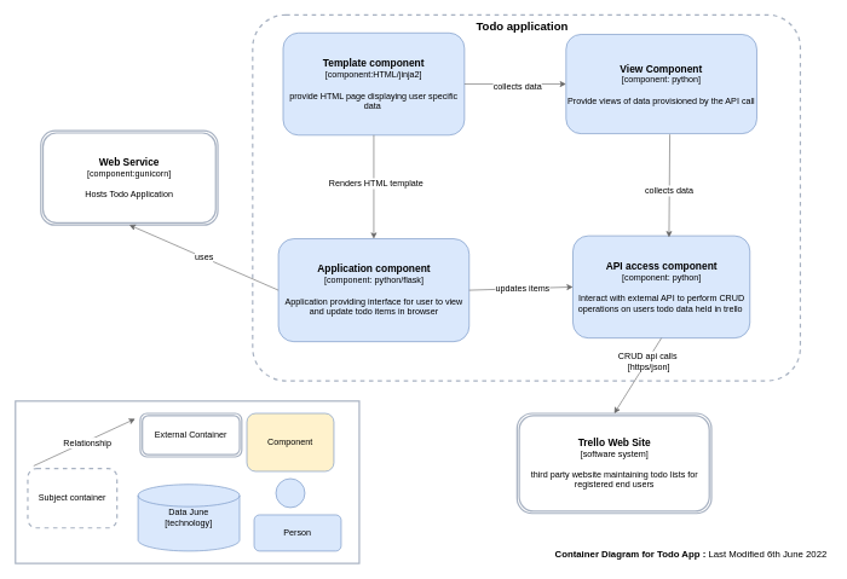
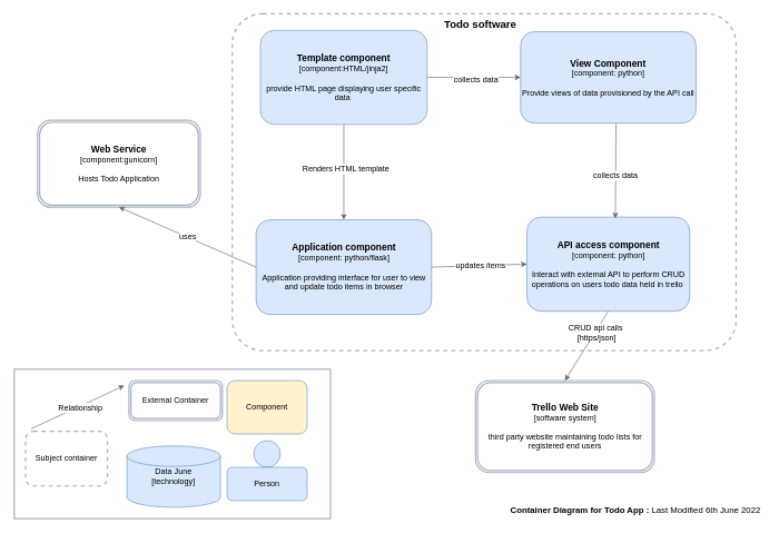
  <mxCell id="0" />
  <mxCell id="1" parent="0" />
  <mxCell id="2" value="" style="rounded=1;whiteSpace=wrap;html=1;strokeColor=#A8B2C2;strokeWidth=2;dashed=1;arcSize=9;" vertex="1" parent="1"><mxGeometry x="347" y="20" width="755" height="505" as="geometry" /></mxCell>
  <mxCell id="3" value="&lt;h1 style=&quot;font-size: 13px;&quot;&gt;Container Diagram for Todo App : &lt;span style=&quot;font-weight: normal;&quot;&gt;Last Modified 6th June 2022&lt;/span&gt;&lt;/h1&gt;" style="text;html=1;strokeColor=none;fillColor=none;spacing=5;spacingTop=-20;whiteSpace=wrap;overflow=hidden;rounded=0;fontSize=13;align=right;" parent="1" vertex="1"><mxGeometry x="547" y="758" width="597" height="19" as="geometry" /></mxCell>
  <mxCell id="4" value="" style="group" parent="1" vertex="1" connectable="0"><mxGeometry x="20" y="553" width="474" height="224" as="geometry" /></mxCell>
  <mxCell id="5" value="" style="rounded=0;whiteSpace=wrap;html=1;strokeColor=#A8B2C2;strokeWidth=2;" parent="4" vertex="1"><mxGeometry width="474" height="224" as="geometry" /></mxCell>
  <mxCell id="6" value="" style="ellipse;whiteSpace=wrap;html=1;aspect=fixed;strokeWidth=1;fillColor=#dae8fc;strokeColor=#6c8ebf;" parent="4" vertex="1"><mxGeometry x="359" y="107" width="40" height="40" as="geometry" /></mxCell>
- <mxCell id="7" value="Person" style="rounded=1;whiteSpace=wrap;html=1;fillColor=#dae8fc;strokeColor=#6c8ebf;" parent="4" vertex="1"><mxGeometry x="329" y="157" width="120" height="50" as="geometry" /></mxCell>
+ <mxCell id="7" value="Person" style="rounded=1;whiteSpace=wrap;html=1;fillColor=#dae8fc;strokeColor=#6c8ebf;" parent="4" vertex="1"><mxGeometry x="319" y="147" width="120" height="50" as="geometry" /></mxCell>
  <mxCell id="8" value="Component" style="rounded=1;whiteSpace=wrap;html=1;fillColor=#fff2cc;strokeColor=#6c8ebf;" parent="4" vertex="1"><mxGeometry x="319" y="17" width="120" height="80" as="geometry" /></mxCell>
  <mxCell id="9" value="External Container" style="shape=ext;double=1;rounded=1;whiteSpace=wrap;html=1;strokeWidth=2;strokeColor=#A8B2C2;" parent="4" vertex="1"><mxGeometry x="172" y="17" width="140" height="60" as="geometry" /></mxCell>
  <mxCell id="10" value="" style="endArrow=classic;html=1;rounded=0;fillColor=#f5f5f5;strokeColor=#666666;" parent="4" edge="1"><mxGeometry width="50" height="50" relative="1" as="geometry"><mxPoint x="25" y="89.5" as="sourcePoint" /><mxPoint x="165" y="24.5" as="targetPoint" /></mxGeometry></mxCell>
  <mxCell id="11" value="Relationship&lt;br&gt;" style="edgeLabel;html=1;align=center;verticalAlign=middle;resizable=0;points=[];fontSize=12;" vertex="1" connectable="0" parent="10"><mxGeometry x="0.423" y="1" relative="1" as="geometry"><mxPoint x="-26" y="15" as="offset" /></mxGeometry></mxCell>
  <mxCell id="12" value="Data June&lt;br&gt;[technology]" style="strokeWidth=1;html=1;shape=mxgraph.flowchart.database;whiteSpace=wrap;fillColor=#dae8fc;strokeColor=#6c8ebf;" parent="4" vertex="1"><mxGeometry x="169" y="115" width="140" height="92" as="geometry" /></mxCell>
  <mxCell id="13" value="Subject container" style="rounded=1;whiteSpace=wrap;html=1;strokeColor=#A8B2C2;strokeWidth=2;dashed=1;" parent="4" vertex="1"><mxGeometry x="17" y="93" width="123" height="82" as="geometry" /></mxCell>
  <mxCell id="14" value="&lt;b style=&quot;font-size: 14px;&quot;&gt;Application component&lt;br&gt;&lt;/b&gt;[component: python/flask]&lt;br&gt;&lt;br&gt;Application providing interface for user to view and update todo items in browser" style="rounded=1;whiteSpace=wrap;html=1;fillColor=#dae8fc;strokeColor=#6c8ebf;" vertex="1" parent="1"><mxGeometry x="382.5" y="329" width="263" height="142" as="geometry" /></mxCell>
  <mxCell id="15" value="&lt;font style=&quot;font-size: 14px;&quot;&gt;&lt;b&gt;View Component&lt;/b&gt;&lt;/font&gt;&lt;br&gt;[component: python]&lt;br&gt;&lt;br&gt;Provide views of data provisioned by the API call" style="rounded=1;whiteSpace=wrap;html=1;fillColor=#dae8fc;strokeColor=#6c8ebf;" vertex="1" parent="1"><mxGeometry x="779" y="47" width="263" height="137" as="geometry" /></mxCell>
  <mxCell id="16" value="&lt;b&gt;&lt;font style=&quot;font-size: 14px;&quot;&gt;Template component&lt;/font&gt;&lt;/b&gt;&lt;br&gt;[component:HTML/jinja2]&lt;br&gt;&lt;br&gt;provide HTML page displaying user specific data&amp;nbsp;&lt;br&gt;" style="rounded=1;whiteSpace=wrap;html=1;fillColor=#dae8fc;strokeColor=#6c8ebf;" vertex="1" parent="1"><mxGeometry x="389" y="45" width="250" height="141" as="geometry" /></mxCell>
  <mxCell id="17" value="&lt;span style=&quot;font-size: 14px;&quot;&gt;&lt;b&gt;API access component&lt;br&gt;&lt;/b&gt;&lt;/span&gt;[component: python]&lt;br&gt;&lt;br&gt;Interact with external API to perform CRUD operations on users todo data held in trello&amp;nbsp;" style="rounded=1;whiteSpace=wrap;html=1;fillColor=#dae8fc;strokeColor=#6c8ebf;" vertex="1" parent="1"><mxGeometry x="788.5" y="325" width="244" height="141" as="geometry" /></mxCell>
  <mxCell id="18" value="&lt;b&gt;&lt;font style=&quot;font-size: 14px;&quot;&gt;Trello Web Site&lt;/font&gt;&lt;/b&gt;&lt;br&gt;[software system]&lt;br&gt;&lt;br&gt;third party website maintaining todo lists for registered end users" style="shape=ext;double=1;rounded=1;whiteSpace=wrap;html=1;strokeWidth=2;strokeColor=#A8B2C2;" vertex="1" parent="1"><mxGeometry x="711.5" y="570" width="268" height="138" as="geometry" /></mxCell>
  <mxCell id="19" value="&lt;b&gt;&lt;font style=&quot;font-size: 14px;&quot;&gt;Web Service&lt;/font&gt;&lt;/b&gt;&lt;br&gt;[component:gunicorn]&lt;br&gt;&lt;br&gt;Hosts Todo Application" style="shape=ext;double=1;rounded=1;whiteSpace=wrap;html=1;strokeWidth=2;strokeColor=#A8B2C2;" vertex="1" parent="1"><mxGeometry x="55" y="180" width="244" height="130" as="geometry" /></mxCell>
  <mxCell id="20" value="" style="endArrow=classic;html=1;rounded=0;fillColor=#f5f5f5;strokeColor=#666666;entryX=0;entryY=0.5;entryDx=0;entryDy=0;exitX=1;exitY=0.5;exitDx=0;exitDy=0;" edge="1" parent="1" source="16" target="15"><mxGeometry width="50" height="50" relative="1" as="geometry"><mxPoint x="639" y="117" as="sourcePoint" /><mxPoint x="742" y="83" as="targetPoint" /></mxGeometry></mxCell>
  <mxCell id="21" value="collects data" style="edgeLabel;html=1;align=center;verticalAlign=middle;resizable=0;points=[];fontSize=12;" vertex="1" connectable="0" parent="20"><mxGeometry x="0.423" y="1" relative="1" as="geometry"><mxPoint x="-28" y="4" as="offset" /></mxGeometry></mxCell>
  <mxCell id="22" value="" style="endArrow=classic;html=1;rounded=0;fillColor=#f5f5f5;strokeColor=#666666;entryX=0.543;entryY=0.014;entryDx=0;entryDy=0;exitX=0.544;exitY=1.007;exitDx=0;exitDy=0;exitPerimeter=0;entryPerimeter=0;" edge="1" parent="1" source="15" target="17"><mxGeometry width="50" height="50" relative="1" as="geometry"><mxPoint x="911" y="322" as="sourcePoint" /><mxPoint x="300" y="260" as="targetPoint" /></mxGeometry></mxCell>
  <mxCell id="23" value="collects data" style="edgeLabel;html=1;align=center;verticalAlign=middle;resizable=0;points=[];fontSize=12;" vertex="1" connectable="0" parent="22"><mxGeometry x="0.423" y="1" relative="1" as="geometry"><mxPoint x="-2" y="-23" as="offset" /></mxGeometry></mxCell>
  <mxCell id="24" value="" style="endArrow=classic;html=1;rounded=0;fillColor=#f5f5f5;strokeColor=#666666;entryX=0.5;entryY=0;entryDx=0;entryDy=0;exitX=0.5;exitY=1;exitDx=0;exitDy=0;" edge="1" parent="1" source="17" target="18"><mxGeometry width="50" height="50" relative="1" as="geometry"><mxPoint x="158" y="289" as="sourcePoint" /><mxPoint x="298" y="224" as="targetPoint" /></mxGeometry></mxCell>
  <mxCell id="25" value="CRUD api calls&amp;nbsp;&lt;br&gt;[https/json]" style="edgeLabel;html=1;align=center;verticalAlign=middle;resizable=0;points=[];fontSize=12;" vertex="1" connectable="0" parent="24"><mxGeometry x="0.423" y="1" relative="1" as="geometry"><mxPoint x="27" y="-42" as="offset" /></mxGeometry></mxCell>
  <mxCell id="26" value="" style="endArrow=classic;html=1;rounded=0;fillColor=#f5f5f5;strokeColor=#666666;entryX=0.5;entryY=1;entryDx=0;entryDy=0;exitX=0;exitY=0.5;exitDx=0;exitDy=0;" edge="1" parent="1" source="14" target="19"><mxGeometry width="50" height="50" relative="1" as="geometry"><mxPoint x="161" y="373" as="sourcePoint" /><mxPoint x="301" y="308" as="targetPoint" /></mxGeometry></mxCell>
  <mxCell id="27" value="uses" style="edgeLabel;html=1;align=center;verticalAlign=middle;resizable=0;points=[];fontSize=12;" vertex="1" connectable="0" parent="26"><mxGeometry x="0.423" y="1" relative="1" as="geometry"><mxPoint x="44" y="17" as="offset" /></mxGeometry></mxCell>
- <mxCell id="28" value="Todo application&amp;nbsp;" style="text;html=1;strokeColor=none;fillColor=none;align=center;verticalAlign=middle;whiteSpace=wrap;rounded=0;shadow=0;fontSize=16;fontStyle=1" vertex="1" parent="1"><mxGeometry x="603" y="20" width="236" height="30" as="geometry" /></mxCell>
+ <mxCell id="28" value="Todo software&amp;nbsp;" style="text;html=1;strokeColor=none;fillColor=none;align=center;verticalAlign=middle;whiteSpace=wrap;rounded=0;shadow=0;fontSize=16;fontStyle=1" vertex="1" parent="1"><mxGeometry x="603" y="20" width="236" height="30" as="geometry" /></mxCell>
  <mxCell id="29" value="" style="endArrow=classic;html=1;rounded=0;fillColor=#f5f5f5;strokeColor=#666666;entryX=0;entryY=0.5;entryDx=0;entryDy=0;exitX=1;exitY=0.5;exitDx=0;exitDy=0;" edge="1" parent="1" source="14" target="17"><mxGeometry width="50" height="50" relative="1" as="geometry"><mxPoint x="177" y="383" as="sourcePoint" /><mxPoint x="-28.5" y="293" as="targetPoint" /></mxGeometry></mxCell>
  <mxCell id="30" value="updates items&lt;br style=&quot;font-size: 12px;&quot;&gt;" style="edgeLabel;html=1;align=center;verticalAlign=middle;resizable=0;points=[];fontSize=12;" vertex="1" connectable="0" parent="29"><mxGeometry x="-0.434" relative="1" as="geometry"><mxPoint x="33" y="-1" as="offset" /></mxGeometry></mxCell>
  <mxCell id="31" value="" style="endArrow=classic;html=1;rounded=0;fillColor=#f5f5f5;strokeColor=#666666;entryX=0.5;entryY=0;entryDx=0;entryDy=0;exitX=0.5;exitY=1;exitDx=0;exitDy=0;" edge="1" parent="1" source="16" target="14"><mxGeometry x="0.035" y="141" width="50" height="50" relative="1" as="geometry"><mxPoint x="122" y="389" as="sourcePoint" /><mxPoint x="-83.5" y="299" as="targetPoint" /><mxPoint as="offset" /></mxGeometry></mxCell>
  <mxCell id="32" value="Renders HTML template" style="edgeLabel;html=1;align=center;verticalAlign=middle;resizable=0;points=[];fontSize=12;" vertex="1" connectable="0" parent="31"><mxGeometry x="0.423" y="1" relative="1" as="geometry"><mxPoint x="1" y="-36" as="offset" /></mxGeometry></mxCell>
